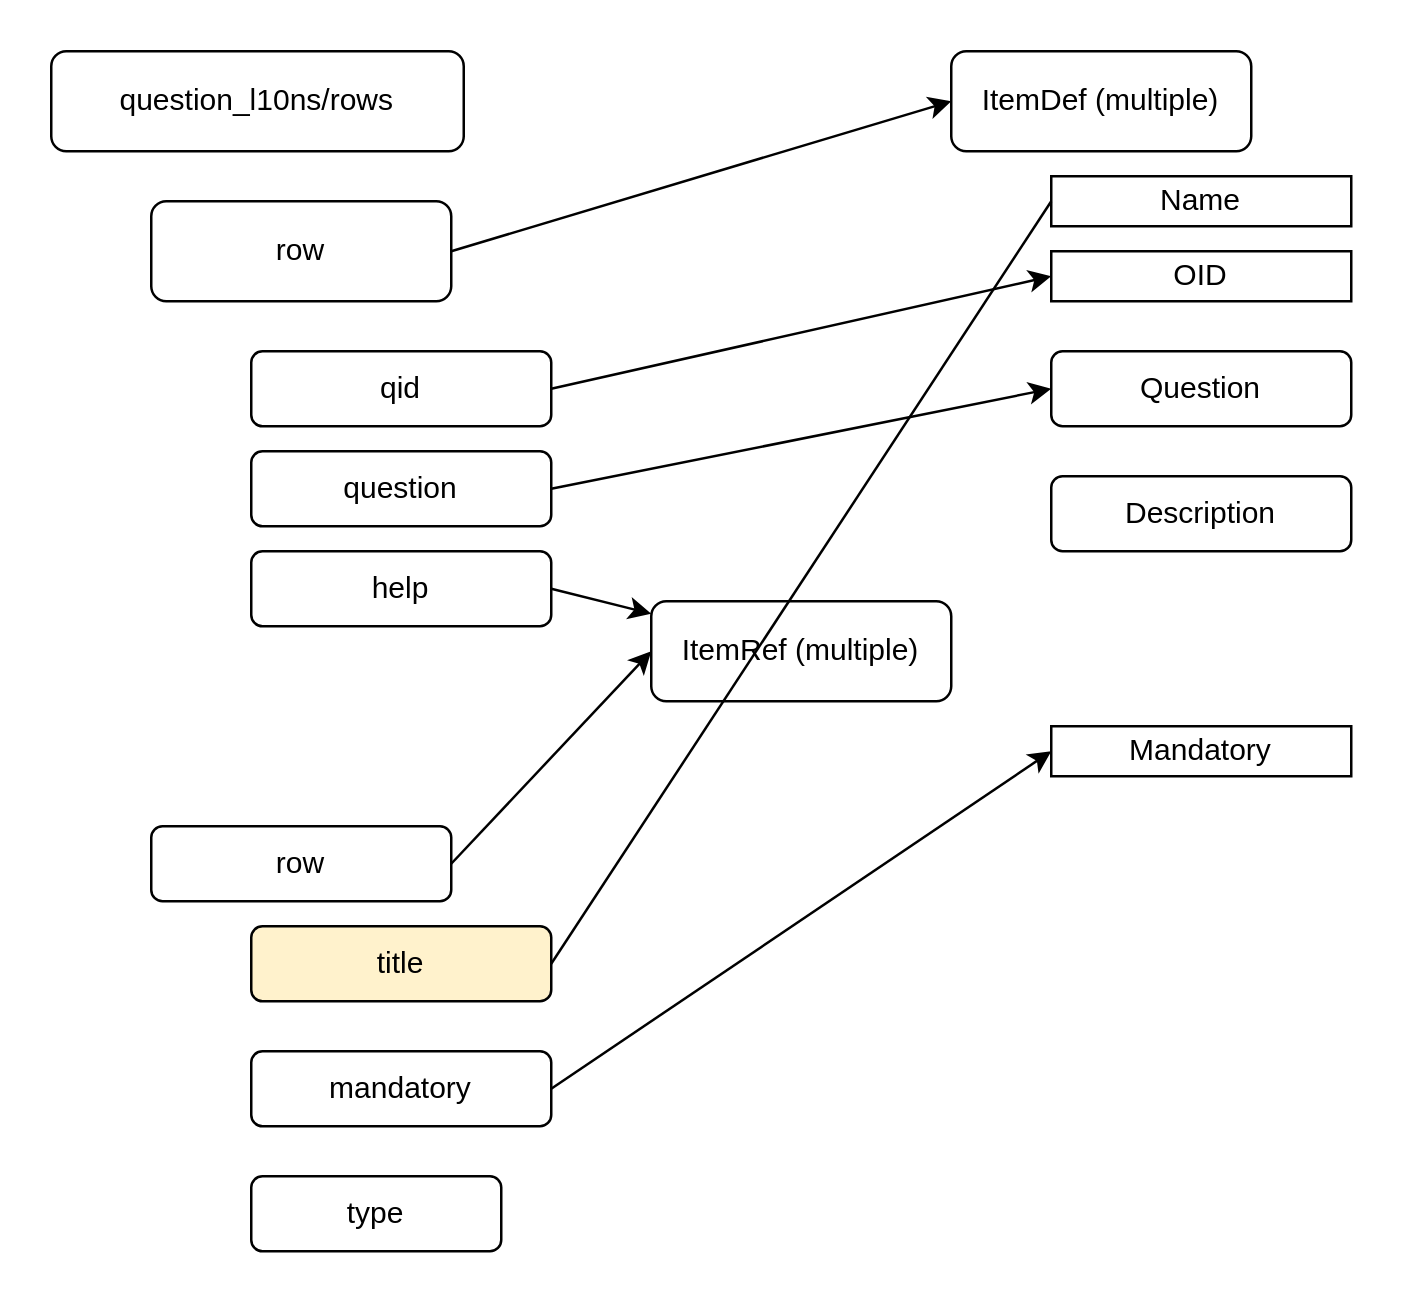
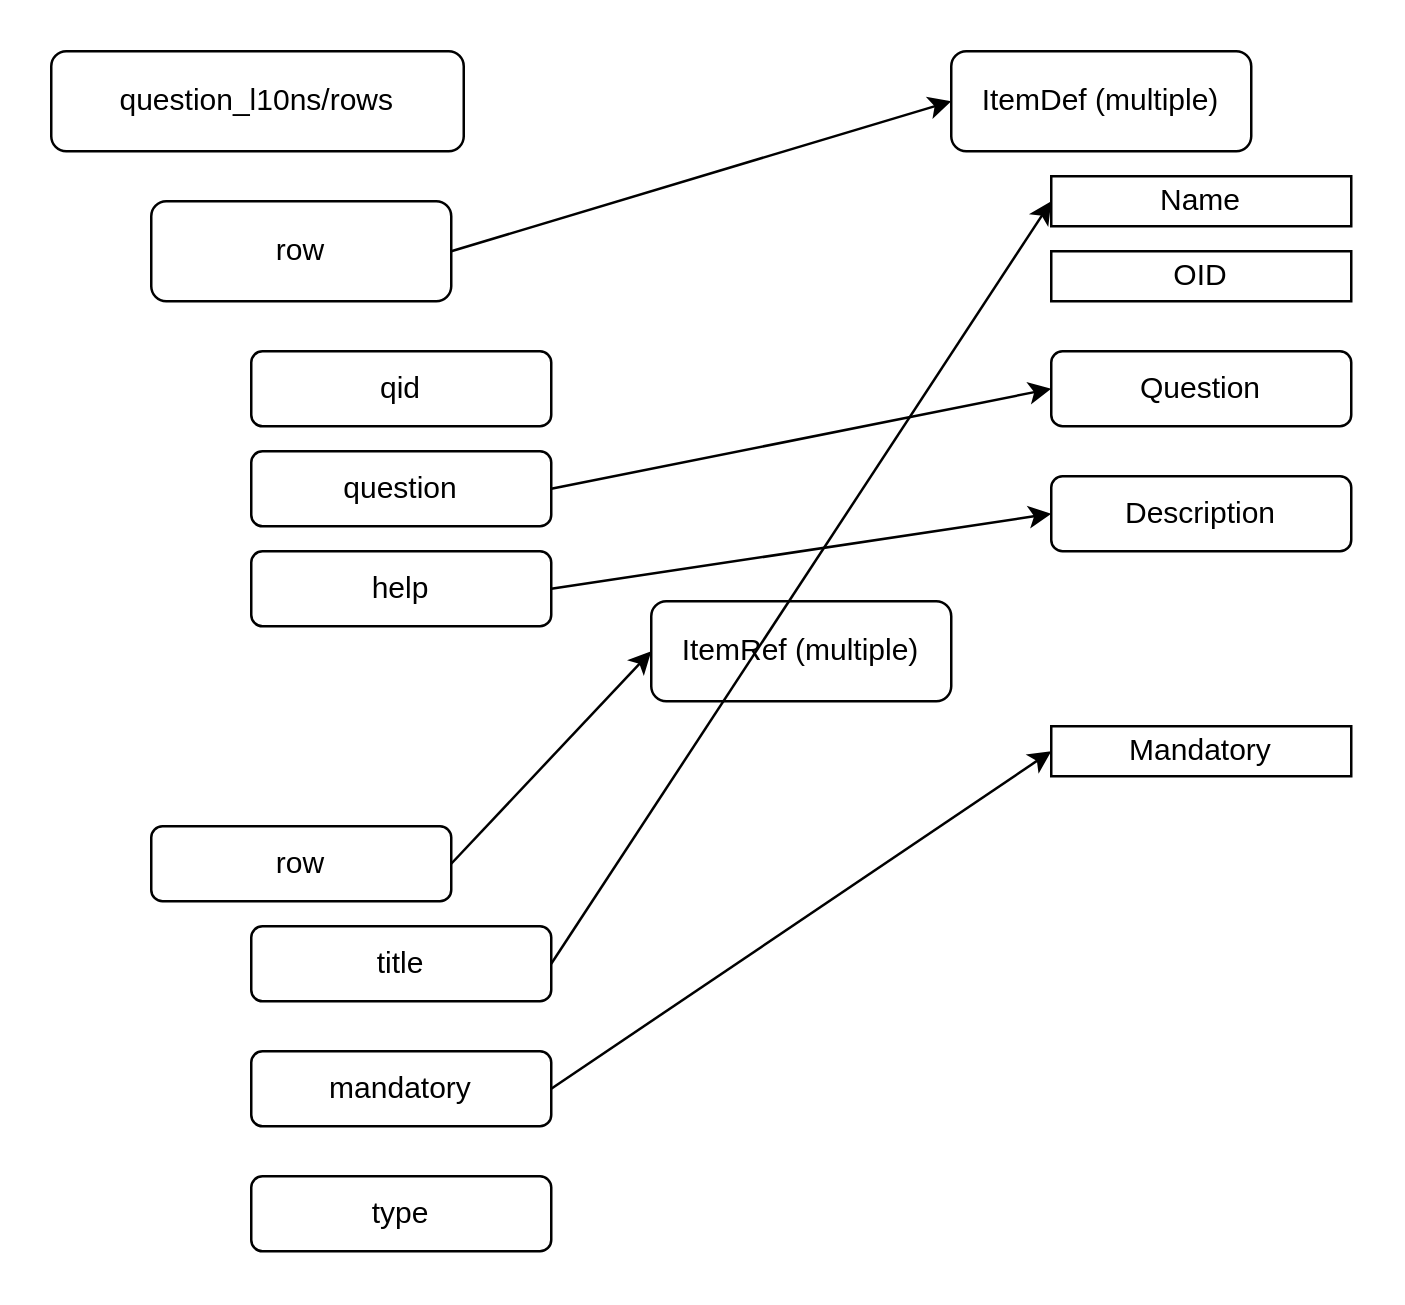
  <mxCell id="0" />
  <mxCell id="1" parent="0" />
  <mxCell id="2" value="ItemDef (multiple)" style="rounded=1;whiteSpace=wrap;html=1;" vertex="1" parent="1"><mxGeometry x="380" y="20" width="120" height="40" as="geometry" /></mxCell>
  <mxCell id="3" value="question_l10ns/rows" style="rounded=1;whiteSpace=wrap;html=1;" vertex="1" parent="1"><mxGeometry x="20" y="20" width="165" height="40" as="geometry" /></mxCell>
  <mxCell id="4" style="edgeStyle=orthogonalEdgeStyle;rounded=0;orthogonalLoop=1;jettySize=auto;html=1;exitX=0.5;exitY=1;exitDx=0;exitDy=0;" edge="1" parent="1" source="2" target="2"><mxGeometry relative="1" as="geometry" /></mxCell>
  <mxCell id="5" style="edgeStyle=none;rounded=0;orthogonalLoop=1;jettySize=auto;html=1;exitX=1;exitY=0.5;exitDx=0;exitDy=0;entryX=0;entryY=0.5;entryDx=0;entryDy=0;" edge="1" parent="1" source="6" target="2"><mxGeometry relative="1" as="geometry" /></mxCell>
  <mxCell id="6" value="row" style="rounded=1;whiteSpace=wrap;html=1;" vertex="1" parent="1"><mxGeometry x="60" y="80" width="120" height="40" as="geometry" /></mxCell>
  <mxCell id="7" value="Question" style="rounded=1;whiteSpace=wrap;html=1;" vertex="1" parent="1"><mxGeometry x="420" y="140" width="120" height="30" as="geometry" /></mxCell>
- <mxCell id="8" style="edgeStyle=none;rounded=0;orthogonalLoop=1;jettySize=auto;html=1;exitX=1;exitY=0.5;exitDx=0;exitDy=0;entryX=0;entryY=0.5;entryDx=0;entryDy=0;" edge="1" parent="1" source="9" target="20"><mxGeometry relative="1" as="geometry" /></mxCell>
  <mxCell id="9" value="qid" style="rounded=1;whiteSpace=wrap;html=1;" vertex="1" parent="1"><mxGeometry x="100" y="140" width="120" height="30" as="geometry" /></mxCell>
  <mxCell id="10" style="edgeStyle=none;rounded=0;orthogonalLoop=1;jettySize=auto;html=1;exitX=1;exitY=0.5;exitDx=0;exitDy=0;entryX=0;entryY=0.5;entryDx=0;entryDy=0;" edge="1" parent="1" source="11" target="7"><mxGeometry relative="1" as="geometry" /></mxCell>
  <mxCell id="11" value="question" style="rounded=1;whiteSpace=wrap;html=1;" vertex="1" parent="1"><mxGeometry x="100" y="180" width="120" height="30" as="geometry" /></mxCell>
- <mxCell id="12" style="edgeStyle=none;rounded=0;orthogonalLoop=1;jettySize=auto;html=1;exitX=1;exitY=0.5;exitDx=0;exitDy=0;" edge="1" parent="1" source="13" target="21"><mxGeometry relative="1" as="geometry" /></mxCell>
+ <mxCell id="12" style="edgeStyle=none;rounded=0;orthogonalLoop=1;jettySize=auto;html=1;exitX=1;exitY=0.5;exitDx=0;exitDy=0;entryX=0;entryY=0.5;entryDx=0;entryDy=0;" edge="1" parent="1" source="13" target="14"><mxGeometry relative="1" as="geometry" /></mxCell>
  <mxCell id="13" value="help" style="rounded=1;whiteSpace=wrap;html=1;" vertex="1" parent="1"><mxGeometry x="100" y="220" width="120" height="30" as="geometry" /></mxCell>
  <mxCell id="14" value="Description" style="rounded=1;whiteSpace=wrap;html=1;" vertex="1" parent="1"><mxGeometry x="420" y="190" width="120" height="30" as="geometry" /></mxCell>
  <mxCell id="15" style="edgeStyle=none;rounded=0;orthogonalLoop=1;jettySize=auto;html=1;exitX=1;exitY=0.5;exitDx=0;exitDy=0;entryX=0;entryY=0.5;entryDx=0;entryDy=0;" edge="1" parent="1" source="16" target="21"><mxGeometry relative="1" as="geometry" /></mxCell>
  <mxCell id="16" value="row" style="rounded=1;whiteSpace=wrap;html=1;" vertex="1" parent="1"><mxGeometry x="60" y="330" width="120" height="30" as="geometry" /></mxCell>
  <mxCell id="17" style="edgeStyle=none;rounded=0;orthogonalLoop=1;jettySize=auto;html=1;exitX=1;exitY=0.5;exitDx=0;exitDy=0;entryX=0;entryY=0.5;entryDx=0;entryDy=0;" edge="1" parent="1" source="18" target="23"><mxGeometry relative="1" as="geometry" /></mxCell>
  <mxCell id="18" value="mandatory" style="rounded=1;whiteSpace=wrap;html=1;" vertex="1" parent="1"><mxGeometry x="100" y="420" width="120" height="30" as="geometry" /></mxCell>
  <mxCell id="19" value="Name" style="rounded=0;whiteSpace=wrap;html=1;" vertex="1" parent="1"><mxGeometry x="420" y="70" width="120" height="20" as="geometry" /></mxCell>
  <mxCell id="20" value="OID" style="whiteSpace=wrap;html=1;" vertex="1" parent="1"><mxGeometry x="420" y="100" width="120" height="20" as="geometry" /></mxCell>
  <mxCell id="21" value="ItemRef (multiple)" style="rounded=1;whiteSpace=wrap;html=1;" vertex="1" parent="1"><mxGeometry x="260" y="240" width="120" height="40" as="geometry" /></mxCell>
  <mxCell id="22" style="edgeStyle=orthogonalEdgeStyle;rounded=0;orthogonalLoop=1;jettySize=auto;html=1;exitX=0.5;exitY=1;exitDx=0;exitDy=0;" edge="1" parent="1" source="21" target="21"><mxGeometry relative="1" as="geometry" /></mxCell>
  <mxCell id="23" value="Mandatory" style="rounded=0;whiteSpace=wrap;html=1;" vertex="1" parent="1"><mxGeometry x="420" y="290" width="120" height="20" as="geometry" /></mxCell>
- <mxCell id="24" style="edgeStyle=none;rounded=0;orthogonalLoop=1;jettySize=auto;html=1;exitX=1;exitY=0.5;exitDx=0;exitDy=0;entryX=0;entryY=0.5;entryDx=0;entryDy=0;endArrow=none;" edge="1" parent="1" source="25" target="19"><mxGeometry relative="1" as="geometry" /></mxCell>
- <mxCell id="25" value="title" style="rounded=1;whiteSpace=wrap;html=1;fillColor=#fff2cc;" vertex="1" parent="1"><mxGeometry x="100" y="370" width="120" height="30" as="geometry" /></mxCell>
- <mxCell id="26" value="type" style="rounded=1;whiteSpace=wrap;html=1;" vertex="1" parent="1"><mxGeometry x="100" y="470" width="100" height="30" as="geometry" /></mxCell>
+ <mxCell id="24" style="edgeStyle=none;rounded=0;orthogonalLoop=1;jettySize=auto;html=1;exitX=1;exitY=0.5;exitDx=0;exitDy=0;entryX=0;entryY=0.5;entryDx=0;entryDy=0;" edge="1" parent="1" source="25" target="19"><mxGeometry relative="1" as="geometry" /></mxCell>
+ <mxCell id="25" value="title" style="rounded=1;whiteSpace=wrap;html=1;" vertex="1" parent="1"><mxGeometry x="100" y="370" width="120" height="30" as="geometry" /></mxCell>
+ <mxCell id="26" value="type" style="rounded=1;whiteSpace=wrap;html=1;" vertex="1" parent="1"><mxGeometry x="100" y="470" width="120" height="30" as="geometry" /></mxCell>
